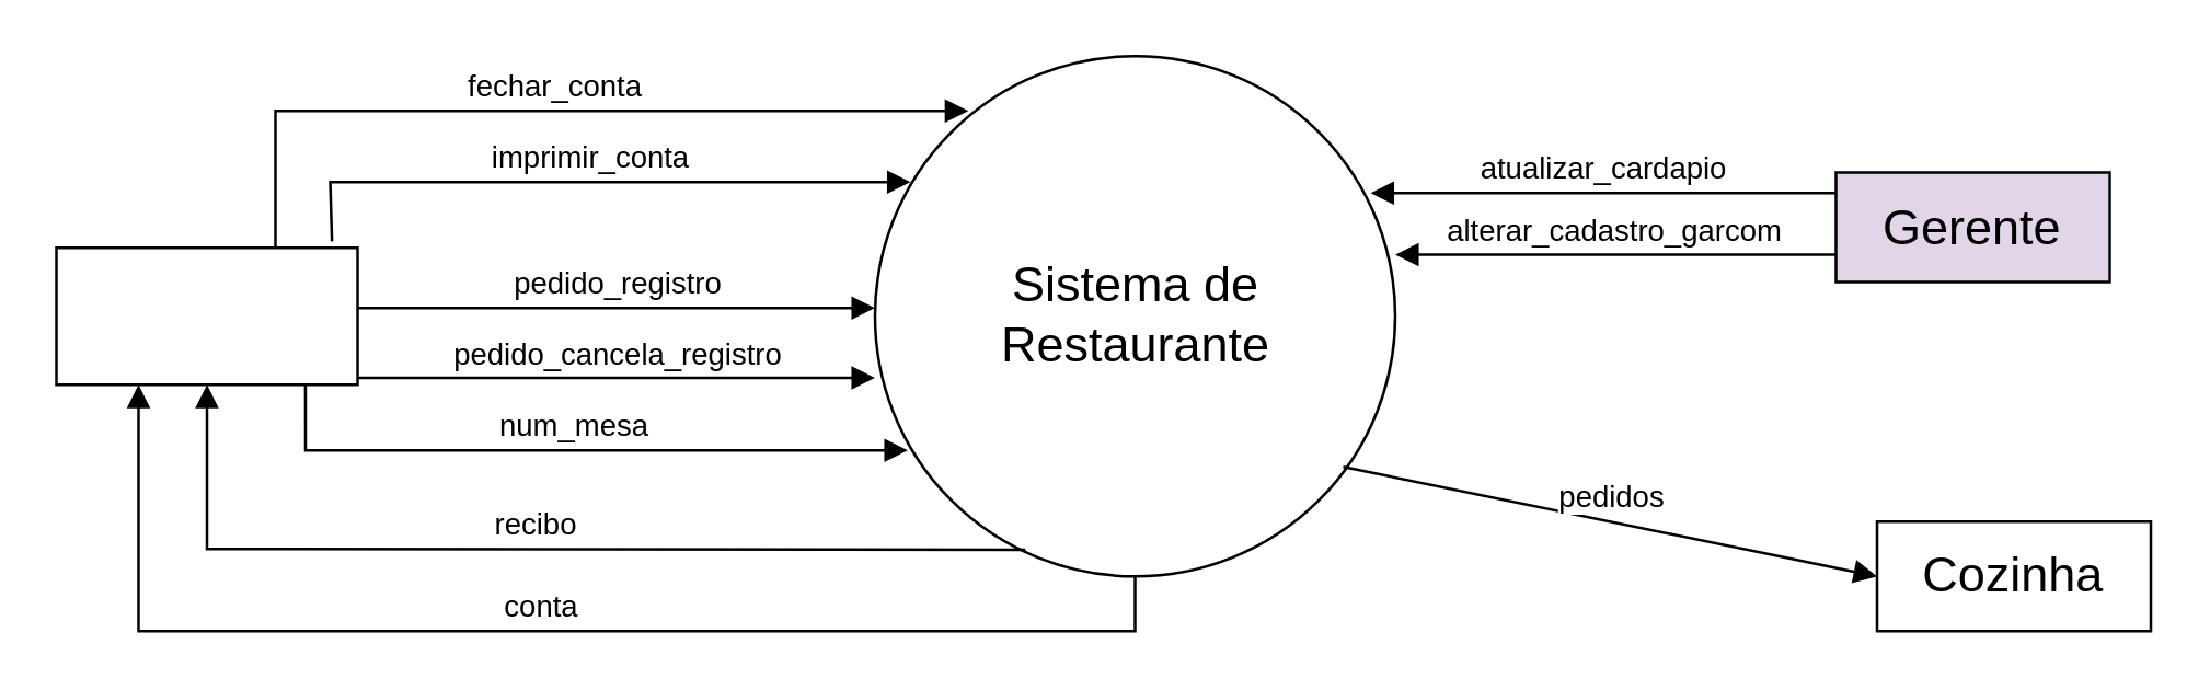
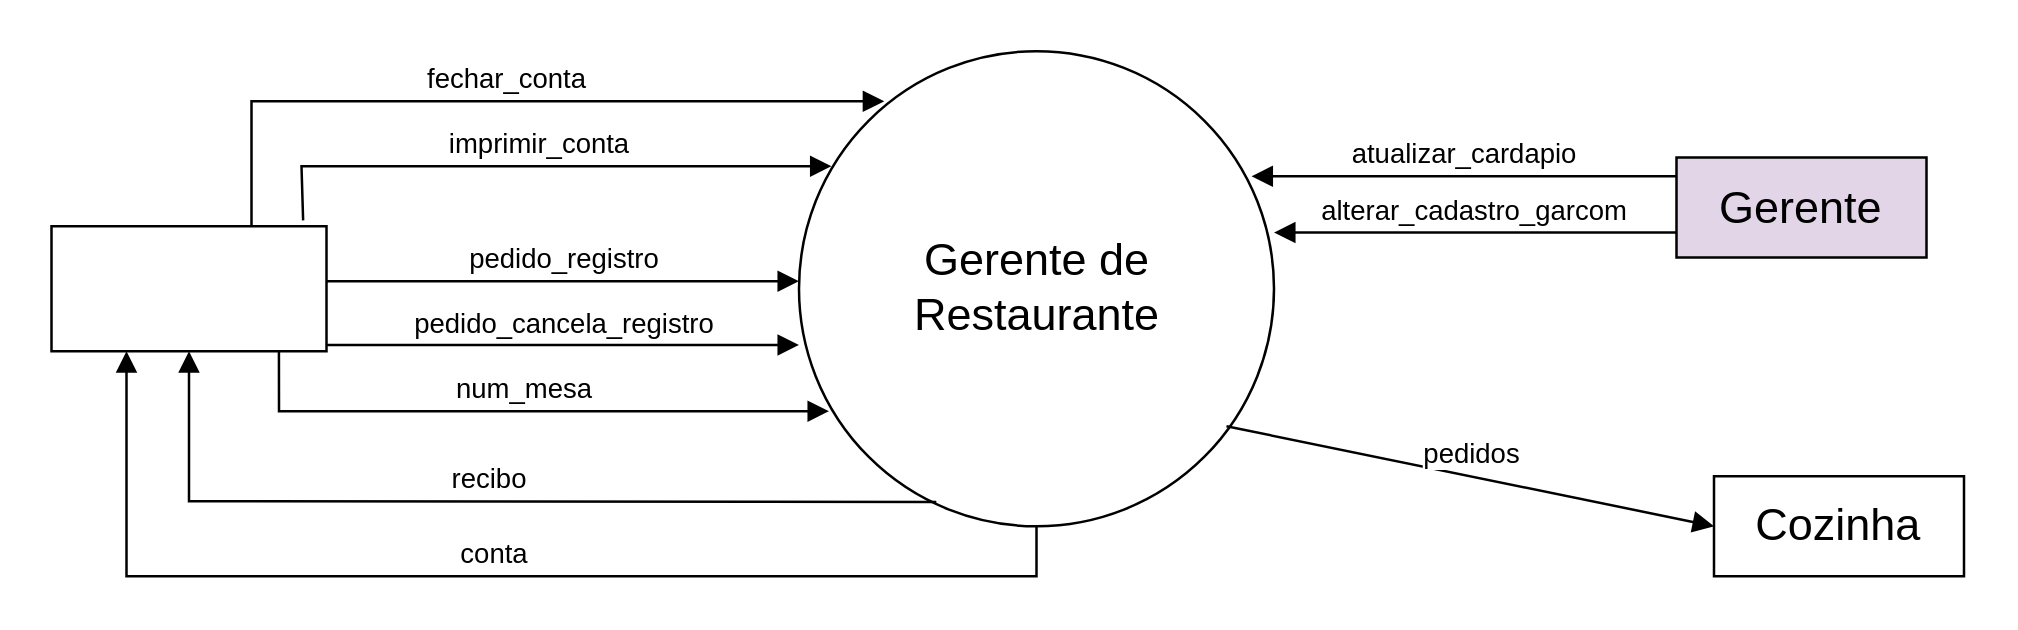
  <mxCell id="0" />
  <mxCell id="1" parent="0" />
  <mxCell id="2" value="" style="ellipse;whiteSpace=wrap;html=1;aspect=fixed;" vertex="1" parent="1"><mxGeometry x="319" y="20" width="190" height="190" as="geometry" /></mxCell>
  <mxCell id="3" value="" style="rounded=0;whiteSpace=wrap;html=1;" vertex="1" parent="1"><mxGeometry x="20" y="90" width="110" height="50" as="geometry" /></mxCell>
- <mxCell id="4" value="&lt;font style=&quot;font-size: 18px;&quot;&gt;Sistema de Restaurante&lt;/font&gt;" style="text;html=1;align=center;verticalAlign=middle;whiteSpace=wrap;rounded=0;" vertex="1" parent="1"><mxGeometry x="364.5" y="92.5" width="99" height="45" as="geometry" /></mxCell>
+ <mxCell id="4" value="&lt;font style=&quot;font-size: 18px;&quot;&gt;Gerente de Restaurante&lt;/font&gt;" style="text;html=1;align=center;verticalAlign=middle;whiteSpace=wrap;rounded=0;" vertex="1" parent="1"><mxGeometry x="364.5" y="92.5" width="99" height="45" as="geometry" /></mxCell>
  <mxCell id="5" style="edgeStyle=orthogonalEdgeStyle;rounded=0;orthogonalLoop=1;jettySize=auto;html=1;exitX=0.5;exitY=1;exitDx=0;exitDy=0;" edge="1" parent="1" source="4" target="4"><mxGeometry relative="1" as="geometry" /></mxCell>
  <mxCell id="6" value="pedido_registro" style="html=1;verticalAlign=bottom;endArrow=block;curved=0;rounded=0;entryX=0;entryY=0.5;entryDx=0;entryDy=0;" edge="1" parent="1"><mxGeometry width="80" relative="1" as="geometry"><mxPoint x="130" y="112" as="sourcePoint" /><mxPoint x="319" y="112" as="targetPoint" /></mxGeometry></mxCell>
  <mxCell id="7" value="pedido_cancela_registro" style="html=1;verticalAlign=bottom;endArrow=block;curved=0;rounded=0;entryX=0;entryY=0.5;entryDx=0;entryDy=0;" edge="1" parent="1"><mxGeometry width="80" relative="1" as="geometry"><mxPoint x="130" y="137.5" as="sourcePoint" /><mxPoint x="319" y="137.5" as="targetPoint" /></mxGeometry></mxCell>
  <mxCell id="8" value="num_mesa" style="html=1;verticalAlign=bottom;endArrow=block;curved=0;rounded=0;exitX=0.827;exitY=1;exitDx=0;exitDy=0;exitPerimeter=0;" edge="1" parent="1" source="3"><mxGeometry width="80" relative="1" as="geometry"><mxPoint x="70" y="170" as="sourcePoint" /><mxPoint x="331" y="164" as="targetPoint" /><Array as="points"><mxPoint x="111" y="164" /></Array></mxGeometry></mxCell>
  <mxCell id="9" value="imprimir_conta" style="html=1;verticalAlign=bottom;endArrow=block;curved=0;rounded=0;exitX=0.915;exitY=-0.047;exitDx=0;exitDy=0;exitPerimeter=0;entryX=0.188;entryY=0.896;entryDx=0;entryDy=0;entryPerimeter=0;" edge="1" parent="1" source="3"><mxGeometry width="80" relative="1" as="geometry"><mxPoint x="70" y="20" as="sourcePoint" /><mxPoint x="332" y="66" as="targetPoint" /><Array as="points"><mxPoint x="120" y="66" /></Array></mxGeometry></mxCell>
  <mxCell id="10" value="fechar_conta" style="html=1;verticalAlign=bottom;endArrow=block;curved=0;rounded=0;entryX=0.111;entryY=0.158;entryDx=0;entryDy=0;entryPerimeter=0;" edge="1" parent="1"><mxGeometry width="80" relative="1" as="geometry"><mxPoint x="100" y="90" as="sourcePoint" /><mxPoint x="353.09" y="40.02" as="targetPoint" /><Array as="points"><mxPoint x="100" y="40" /></Array></mxGeometry></mxCell>
  <mxCell id="11" value="recibo" style="html=1;verticalAlign=bottom;endArrow=block;curved=0;rounded=0;entryX=0.5;entryY=1;entryDx=0;entryDy=0;exitX=0.289;exitY=0.949;exitDx=0;exitDy=0;exitPerimeter=0;" edge="1" parent="1" source="2" target="3"><mxGeometry width="80" relative="1" as="geometry"><mxPoint x="320" y="230" as="sourcePoint" /><mxPoint x="290" y="210.5" as="targetPoint" /><Array as="points"><mxPoint x="75" y="200" /></Array></mxGeometry></mxCell>
  <mxCell id="12" value="conta" style="html=1;verticalAlign=bottom;endArrow=block;curved=0;rounded=0;entryX=0.5;entryY=1;entryDx=0;entryDy=0;exitX=0.5;exitY=1;exitDx=0;exitDy=0;" edge="1" parent="1" source="2"><mxGeometry width="80" relative="1" as="geometry"><mxPoint x="420" y="220" as="sourcePoint" /><mxPoint x="50" y="140" as="targetPoint" /><Array as="points"><mxPoint x="414" y="230" /><mxPoint x="50" y="230" /></Array></mxGeometry></mxCell>
  <mxCell id="13" value="&lt;font style=&quot;font-size: 18px;&quot;&gt;Gerente&lt;/font&gt;" style="whiteSpace=wrap;html=1;align=center;fillColor=#e1d5e7;" vertex="1" parent="1"><mxGeometry x="670" y="62.5" width="100" height="40" as="geometry" /></mxCell>
  <mxCell id="14" value="&lt;div&gt;atualizar_cardapio&lt;/div&gt;" style="html=1;verticalAlign=bottom;endArrow=block;curved=0;rounded=0;" edge="1" parent="1"><mxGeometry width="80" relative="1" as="geometry"><mxPoint x="670" y="70" as="sourcePoint" /><mxPoint x="500" y="70" as="targetPoint" /><mxPoint as="offset" /></mxGeometry></mxCell>
  <mxCell id="15" value="&lt;div&gt;alterar_cadastro_garcom&lt;/div&gt;" style="html=1;verticalAlign=bottom;endArrow=block;curved=0;rounded=0;exitX=0;exitY=0.75;exitDx=0;exitDy=0;" edge="1" parent="1" source="13"><mxGeometry x="0.004" width="80" relative="1" as="geometry"><mxPoint x="679" y="92.5" as="sourcePoint" /><mxPoint x="509" y="92.5" as="targetPoint" /><mxPoint as="offset" /></mxGeometry></mxCell>
  <mxCell id="16" value="&lt;font style=&quot;font-size: 18px;&quot;&gt;Cozinha&lt;/font&gt;" style="whiteSpace=wrap;html=1;align=center;" vertex="1" parent="1"><mxGeometry x="685" y="190" width="100" height="40" as="geometry" /></mxCell>
  <mxCell id="17" value="pedidos" style="html=1;verticalAlign=bottom;endArrow=block;curved=0;rounded=0;entryX=0;entryY=0.5;entryDx=0;entryDy=0;" edge="1" parent="1" target="16"><mxGeometry width="80" relative="1" as="geometry"><mxPoint x="490" y="170" as="sourcePoint" /><mxPoint x="630" y="169.58" as="targetPoint" /></mxGeometry></mxCell>
